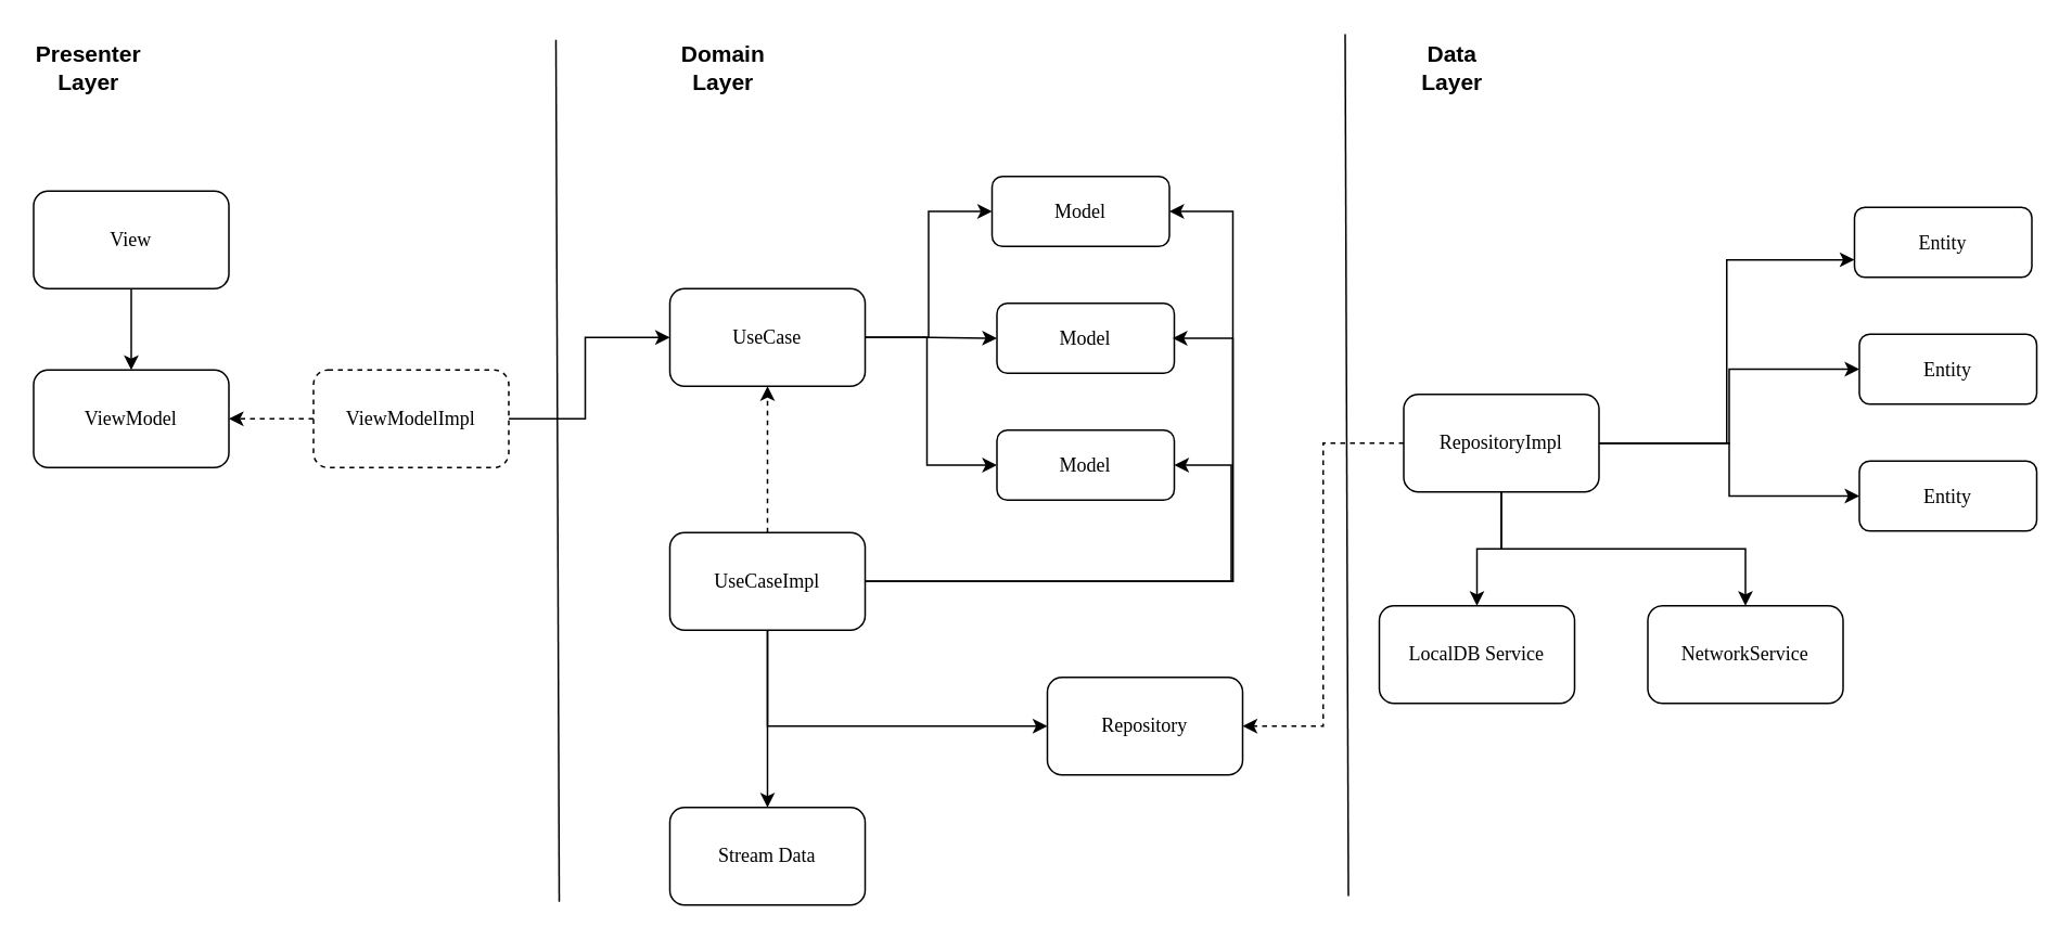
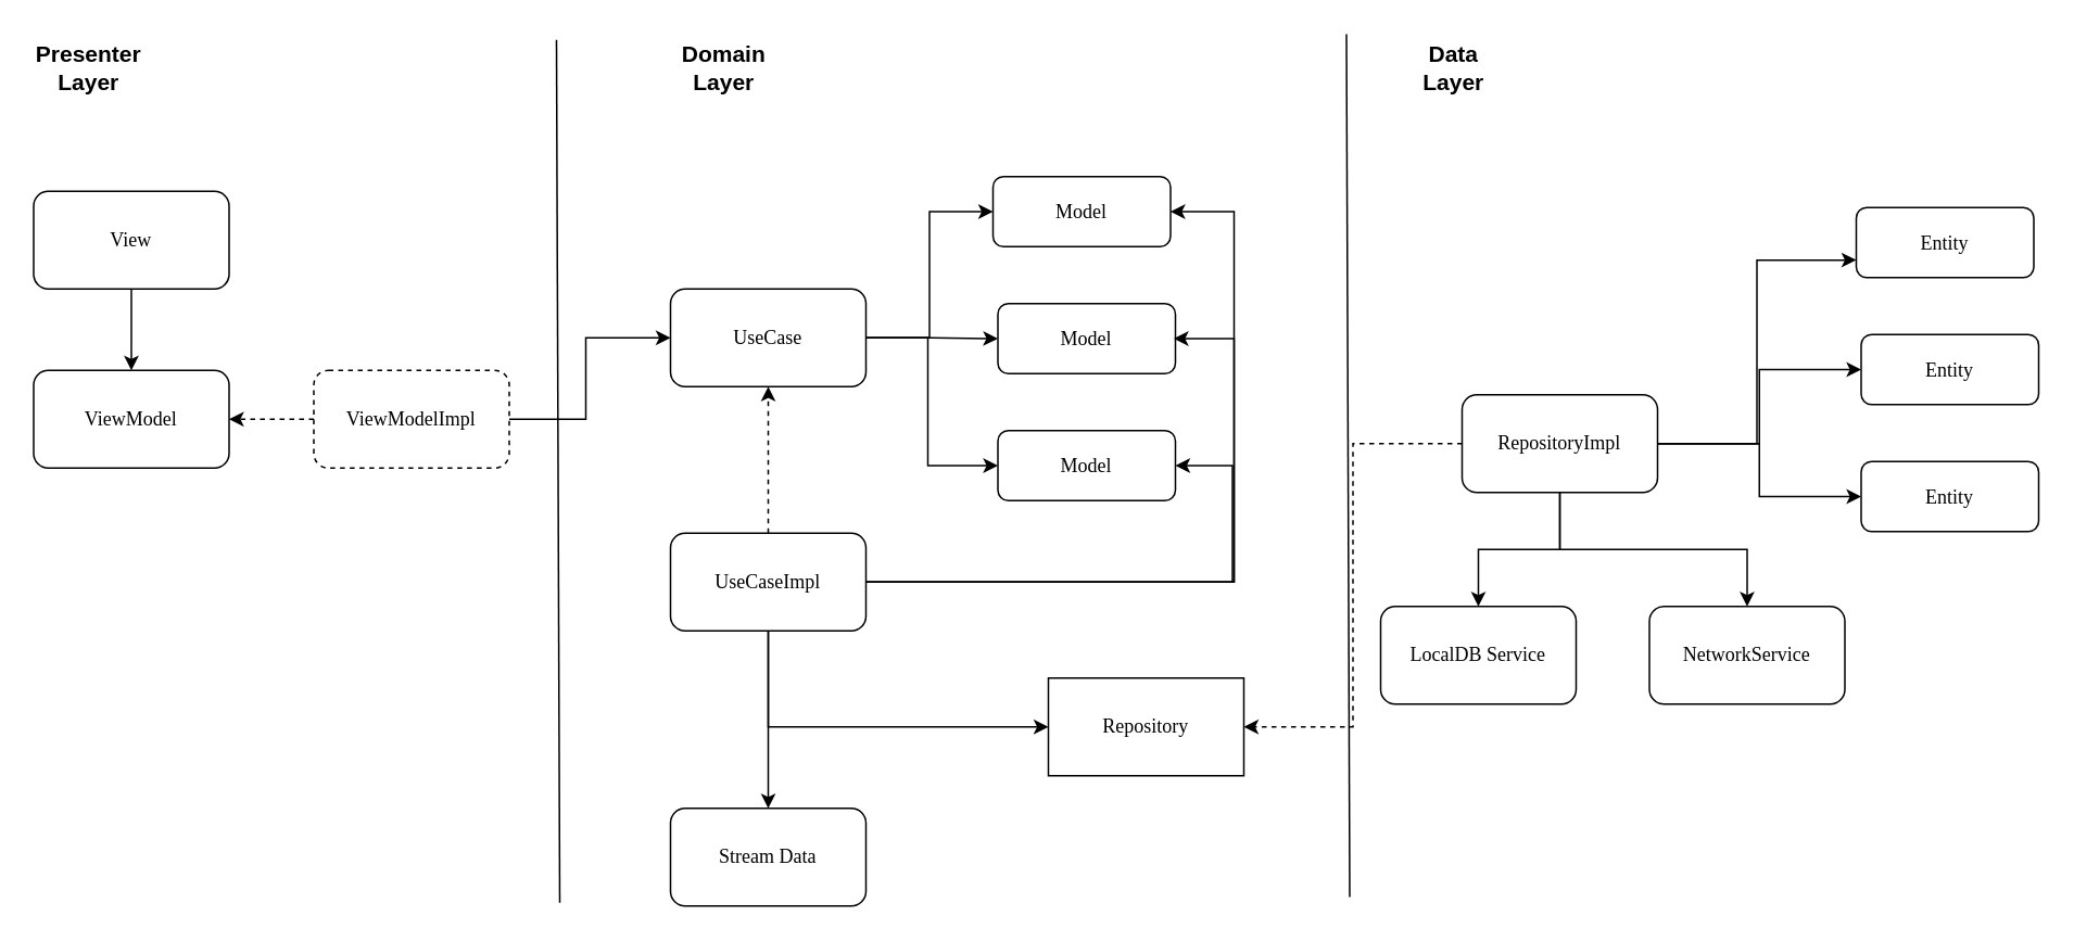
  <mxCell id="0" />
  <mxCell id="1" parent="0" />
  <mxCell id="2" style="edgeStyle=orthogonalEdgeStyle;rounded=0;orthogonalLoop=1;jettySize=auto;html=1;exitX=0.5;exitY=1;exitDx=0;exitDy=0;" edge="1" parent="1" source="3" target="4"><mxGeometry relative="1" as="geometry" /></mxCell>
  <mxCell id="3" value="View" style="rounded=1;whiteSpace=wrap;html=1;hachureGap=4;fontFamily=Architects Daughter;fontSource=https%3A%2F%2Ffonts.googleapis.com%2Fcss%3Ffamily%3DArchitects%2BDaughter;" vertex="1" parent="1"><mxGeometry x="20" y="117" width="120" height="60" as="geometry" /></mxCell>
  <mxCell id="4" value="ViewModel" style="rounded=1;whiteSpace=wrap;html=1;hachureGap=4;fontFamily=Architects Daughter;fontSource=https%3A%2F%2Ffonts.googleapis.com%2Fcss%3Ffamily%3DArchitects%2BDaughter;" vertex="1" parent="1"><mxGeometry x="20" y="227" width="120" height="60" as="geometry" /></mxCell>
  <mxCell id="5" style="edgeStyle=orthogonalEdgeStyle;rounded=0;orthogonalLoop=1;jettySize=auto;html=1;exitX=1;exitY=0.5;exitDx=0;exitDy=0;entryX=0;entryY=0.5;entryDx=0;entryDy=0;" edge="1" parent="1" source="7" target="13"><mxGeometry relative="1" as="geometry"><Array as="points"><mxPoint x="359" y="257" /><mxPoint x="359" y="207" /></Array></mxGeometry></mxCell>
  <mxCell id="6" style="edgeStyle=orthogonalEdgeStyle;rounded=0;orthogonalLoop=1;jettySize=auto;html=1;exitX=0;exitY=0.5;exitDx=0;exitDy=0;entryX=1;entryY=0.5;entryDx=0;entryDy=0;dashed=1;" edge="1" parent="1" source="7" target="4"><mxGeometry relative="1" as="geometry" /></mxCell>
  <mxCell id="7" value="ViewModelImpl" style="rounded=1;whiteSpace=wrap;html=1;hachureGap=4;fontFamily=Architects Daughter;fontSource=https%3A%2F%2Ffonts.googleapis.com%2Fcss%3Ffamily%3DArchitects%2BDaughter;dashed=1;" vertex="1" parent="1"><mxGeometry x="192" y="227" width="120" height="60" as="geometry" /></mxCell>
  <mxCell id="8" value="" style="endArrow=none;html=1;rounded=0;" edge="1" parent="1"><mxGeometry width="50" height="50" relative="1" as="geometry"><mxPoint x="343" y="554" as="sourcePoint" /><mxPoint x="341" y="24" as="targetPoint" /></mxGeometry></mxCell>
  <mxCell id="9" value="&lt;font style=&quot;font-size: 14px;&quot;&gt;&lt;b&gt;Domain Layer&lt;/b&gt;&lt;/font&gt;" style="text;html=1;align=center;verticalAlign=middle;whiteSpace=wrap;rounded=0;" vertex="1" parent="1"><mxGeometry x="414" y="26" width="60" height="30" as="geometry" /></mxCell>
  <mxCell id="10" style="edgeStyle=orthogonalEdgeStyle;rounded=0;orthogonalLoop=1;jettySize=auto;html=1;exitX=1;exitY=0.5;exitDx=0;exitDy=0;entryX=0;entryY=0.5;entryDx=0;entryDy=0;" edge="1" parent="1" source="13" target="14"><mxGeometry relative="1" as="geometry" /></mxCell>
  <mxCell id="11" style="edgeStyle=orthogonalEdgeStyle;rounded=0;orthogonalLoop=1;jettySize=auto;html=1;exitX=1;exitY=0.5;exitDx=0;exitDy=0;entryX=0;entryY=0.5;entryDx=0;entryDy=0;" edge="1" parent="1" source="13" target="15"><mxGeometry relative="1" as="geometry" /></mxCell>
  <mxCell id="12" style="edgeStyle=orthogonalEdgeStyle;rounded=0;orthogonalLoop=1;jettySize=auto;html=1;exitX=1;exitY=0.5;exitDx=0;exitDy=0;entryX=0;entryY=0.5;entryDx=0;entryDy=0;" edge="1" parent="1" source="13" target="16"><mxGeometry relative="1" as="geometry"><Array as="points"><mxPoint x="569" y="207" /><mxPoint x="569" y="286" /></Array></mxGeometry></mxCell>
  <mxCell id="13" value="UseCase" style="rounded=1;whiteSpace=wrap;html=1;hachureGap=4;fontFamily=Architects Daughter;fontSource=https%3A%2F%2Ffonts.googleapis.com%2Fcss%3Ffamily%3DArchitects%2BDaughter;" vertex="1" parent="1"><mxGeometry x="411" y="177" width="120" height="60" as="geometry" /></mxCell>
  <mxCell id="14" value="Model" style="rounded=1;whiteSpace=wrap;html=1;hachureGap=4;fontFamily=Architects Daughter;fontSource=https%3A%2F%2Ffonts.googleapis.com%2Fcss%3Ffamily%3DArchitects%2BDaughter;" vertex="1" parent="1"><mxGeometry x="609" y="108" width="109" height="43" as="geometry" /></mxCell>
  <mxCell id="15" value="Model" style="rounded=1;whiteSpace=wrap;html=1;hachureGap=4;fontFamily=Architects Daughter;fontSource=https%3A%2F%2Ffonts.googleapis.com%2Fcss%3Ffamily%3DArchitects%2BDaughter;" vertex="1" parent="1"><mxGeometry x="612" y="186" width="109" height="43" as="geometry" /></mxCell>
  <mxCell id="16" value="Model" style="rounded=1;whiteSpace=wrap;html=1;hachureGap=4;fontFamily=Architects Daughter;fontSource=https%3A%2F%2Ffonts.googleapis.com%2Fcss%3Ffamily%3DArchitects%2BDaughter;" vertex="1" parent="1"><mxGeometry x="612" y="264" width="109" height="43" as="geometry" /></mxCell>
  <mxCell id="17" style="edgeStyle=orthogonalEdgeStyle;rounded=0;orthogonalLoop=1;jettySize=auto;html=1;exitX=0.5;exitY=0;exitDx=0;exitDy=0;entryX=0.5;entryY=1;entryDx=0;entryDy=0;dashed=1;" edge="1" parent="1" source="23" target="13"><mxGeometry relative="1" as="geometry" /></mxCell>
  <mxCell id="18" style="edgeStyle=orthogonalEdgeStyle;rounded=0;orthogonalLoop=1;jettySize=auto;html=1;exitX=1;exitY=0.5;exitDx=0;exitDy=0;entryX=1;entryY=0.5;entryDx=0;entryDy=0;" edge="1" parent="1" source="23" target="14"><mxGeometry relative="1" as="geometry"><Array as="points"><mxPoint x="757" y="357" /><mxPoint x="757" y="130" /></Array></mxGeometry></mxCell>
  <mxCell id="19" style="edgeStyle=orthogonalEdgeStyle;rounded=0;orthogonalLoop=1;jettySize=auto;html=1;exitX=1;exitY=0.5;exitDx=0;exitDy=0;entryX=1;entryY=0.5;entryDx=0;entryDy=0;" edge="1" parent="1"><mxGeometry relative="1" as="geometry"><mxPoint x="530" y="357" as="sourcePoint" /><mxPoint x="720" y="207.5" as="targetPoint" /><Array as="points"><mxPoint x="757" y="357" /><mxPoint x="757" y="208" /></Array></mxGeometry></mxCell>
  <mxCell id="20" style="edgeStyle=orthogonalEdgeStyle;rounded=0;orthogonalLoop=1;jettySize=auto;html=1;exitX=1;exitY=0.5;exitDx=0;exitDy=0;entryX=1;entryY=0.5;entryDx=0;entryDy=0;" edge="1" parent="1" source="23" target="16"><mxGeometry relative="1" as="geometry"><Array as="points"><mxPoint x="756" y="357" /><mxPoint x="756" y="286" /></Array></mxGeometry></mxCell>
  <mxCell id="21" style="edgeStyle=orthogonalEdgeStyle;rounded=0;orthogonalLoop=1;jettySize=auto;html=1;exitX=0.5;exitY=1;exitDx=0;exitDy=0;entryX=0;entryY=0.5;entryDx=0;entryDy=0;" edge="1" parent="1" source="23" target="24"><mxGeometry relative="1" as="geometry" /></mxCell>
  <mxCell id="22" style="edgeStyle=orthogonalEdgeStyle;rounded=0;orthogonalLoop=1;jettySize=auto;html=1;exitX=0.5;exitY=1;exitDx=0;exitDy=0;" edge="1" parent="1" source="23" target="34"><mxGeometry relative="1" as="geometry" /></mxCell>
  <mxCell id="23" value="UseCaseImpl" style="rounded=1;whiteSpace=wrap;html=1;hachureGap=4;fontFamily=Architects Daughter;fontSource=https%3A%2F%2Ffonts.googleapis.com%2Fcss%3Ffamily%3DArchitects%2BDaughter;" vertex="1" parent="1"><mxGeometry x="411" y="327" width="120" height="60" as="geometry" /></mxCell>
- <mxCell id="24" value="Repository" style="rounded=1;whiteSpace=wrap;html=1;hachureGap=4;fontFamily=Architects Daughter;fontSource=https%3A%2F%2Ffonts.googleapis.com%2Fcss%3Ffamily%3DArchitects%2BDaughter;" vertex="1" parent="1"><mxGeometry x="643" y="416" width="120" height="60" as="geometry" /></mxCell>
+ <mxCell id="24" value="Repository" style="whiteSpace=wrap;html=1;hachureGap=4;fontFamily=Architects Daughter;fontSource=https%3A%2F%2Ffonts.googleapis.com%2Fcss%3Ffamily%3DArchitects%2BDaughter;rounded=0;" vertex="1" parent="1"><mxGeometry x="643" y="416" width="120" height="60" as="geometry" /></mxCell>
  <mxCell id="25" style="edgeStyle=orthogonalEdgeStyle;rounded=0;orthogonalLoop=1;jettySize=auto;html=1;exitX=0;exitY=0.5;exitDx=0;exitDy=0;entryX=1;entryY=0.5;entryDx=0;entryDy=0;dashed=1;" edge="1" parent="1" source="31" target="24"><mxGeometry relative="1" as="geometry" /></mxCell>
  <mxCell id="26" style="edgeStyle=orthogonalEdgeStyle;rounded=0;orthogonalLoop=1;jettySize=auto;html=1;exitX=0.5;exitY=1;exitDx=0;exitDy=0;" edge="1" parent="1" source="31" target="35"><mxGeometry relative="1" as="geometry" /></mxCell>
  <mxCell id="27" style="edgeStyle=orthogonalEdgeStyle;rounded=0;orthogonalLoop=1;jettySize=auto;html=1;exitX=0.5;exitY=1;exitDx=0;exitDy=0;entryX=0.5;entryY=0;entryDx=0;entryDy=0;" edge="1" parent="1" source="31" target="36"><mxGeometry relative="1" as="geometry" /></mxCell>
  <mxCell id="28" style="edgeStyle=orthogonalEdgeStyle;rounded=0;orthogonalLoop=1;jettySize=auto;html=1;exitX=1;exitY=0.5;exitDx=0;exitDy=0;entryX=0;entryY=0.75;entryDx=0;entryDy=0;" edge="1" parent="1" source="31" target="37"><mxGeometry relative="1" as="geometry" /></mxCell>
  <mxCell id="29" style="edgeStyle=orthogonalEdgeStyle;rounded=0;orthogonalLoop=1;jettySize=auto;html=1;exitX=1;exitY=0.5;exitDx=0;exitDy=0;entryX=0;entryY=0.5;entryDx=0;entryDy=0;" edge="1" parent="1" source="31" target="38"><mxGeometry relative="1" as="geometry" /></mxCell>
  <mxCell id="30" style="edgeStyle=orthogonalEdgeStyle;rounded=0;orthogonalLoop=1;jettySize=auto;html=1;exitX=1;exitY=0.5;exitDx=0;exitDy=0;entryX=0;entryY=0.5;entryDx=0;entryDy=0;" edge="1" parent="1" source="31" target="39"><mxGeometry relative="1" as="geometry" /></mxCell>
- <mxCell id="31" value="RepositoryImpl" style="rounded=1;whiteSpace=wrap;html=1;hachureGap=4;fontFamily=Architects Daughter;fontSource=https%3A%2F%2Ffonts.googleapis.com%2Fcss%3Ffamily%3DArchitects%2BDaughter;" vertex="1" parent="1"><mxGeometry x="862" y="242" width="120" height="60" as="geometry" /></mxCell>
+ <mxCell id="31" value="RepositoryImpl" style="rounded=1;whiteSpace=wrap;html=1;hachureGap=4;fontFamily=Architects Daughter;fontSource=https%3A%2F%2Ffonts.googleapis.com%2Fcss%3Ffamily%3DArchitects%2BDaughter;" vertex="1" parent="1"><mxGeometry x="897" y="242" width="120" height="60" as="geometry" /></mxCell>
  <mxCell id="32" value="" style="endArrow=none;html=1;rounded=0;" edge="1" parent="1"><mxGeometry width="50" height="50" relative="1" as="geometry"><mxPoint x="828" y="550.5" as="sourcePoint" /><mxPoint x="826" y="20.5" as="targetPoint" /></mxGeometry></mxCell>
  <mxCell id="33" value="&lt;font style=&quot;font-size: 14px;&quot;&gt;&lt;b&gt;Data Layer&lt;/b&gt;&lt;/font&gt;" style="text;html=1;align=center;verticalAlign=middle;whiteSpace=wrap;rounded=0;" vertex="1" parent="1"><mxGeometry x="862" y="26" width="60" height="30" as="geometry" /></mxCell>
  <mxCell id="34" value="Stream Data" style="rounded=1;whiteSpace=wrap;html=1;hachureGap=4;fontFamily=Architects Daughter;fontSource=https%3A%2F%2Ffonts.googleapis.com%2Fcss%3Ffamily%3DArchitects%2BDaughter;" vertex="1" parent="1"><mxGeometry x="411" y="496" width="120" height="60" as="geometry" /></mxCell>
  <mxCell id="35" value="LocalDB Service" style="rounded=1;whiteSpace=wrap;html=1;hachureGap=4;fontFamily=Architects Daughter;fontSource=https%3A%2F%2Ffonts.googleapis.com%2Fcss%3Ffamily%3DArchitects%2BDaughter;" vertex="1" parent="1"><mxGeometry x="847" y="372" width="120" height="60" as="geometry" /></mxCell>
  <mxCell id="36" value="NetworkService" style="rounded=1;whiteSpace=wrap;html=1;hachureGap=4;fontFamily=Architects Daughter;fontSource=https%3A%2F%2Ffonts.googleapis.com%2Fcss%3Ffamily%3DArchitects%2BDaughter;" vertex="1" parent="1"><mxGeometry x="1012" y="372" width="120" height="60" as="geometry" /></mxCell>
  <mxCell id="37" value="Entity" style="rounded=1;whiteSpace=wrap;html=1;hachureGap=4;fontFamily=Architects Daughter;fontSource=https%3A%2F%2Ffonts.googleapis.com%2Fcss%3Ffamily%3DArchitects%2BDaughter;" vertex="1" parent="1"><mxGeometry x="1139" y="127" width="109" height="43" as="geometry" /></mxCell>
  <mxCell id="38" value="Entity" style="rounded=1;whiteSpace=wrap;html=1;hachureGap=4;fontFamily=Architects Daughter;fontSource=https%3A%2F%2Ffonts.googleapis.com%2Fcss%3Ffamily%3DArchitects%2BDaughter;" vertex="1" parent="1"><mxGeometry x="1142" y="205" width="109" height="43" as="geometry" /></mxCell>
  <mxCell id="39" value="Entity" style="rounded=1;whiteSpace=wrap;html=1;hachureGap=4;fontFamily=Architects Daughter;fontSource=https%3A%2F%2Ffonts.googleapis.com%2Fcss%3Ffamily%3DArchitects%2BDaughter;" vertex="1" parent="1"><mxGeometry x="1142" y="283" width="109" height="43" as="geometry" /></mxCell>
  <mxCell id="40" value="&lt;font style=&quot;font-size: 14px;&quot;&gt;&lt;b&gt;Presenter Layer&lt;/b&gt;&lt;/font&gt;" style="text;html=1;align=center;verticalAlign=middle;whiteSpace=wrap;rounded=0;" vertex="1" parent="1"><mxGeometry x="24" y="26" width="60" height="30" as="geometry" /></mxCell>
